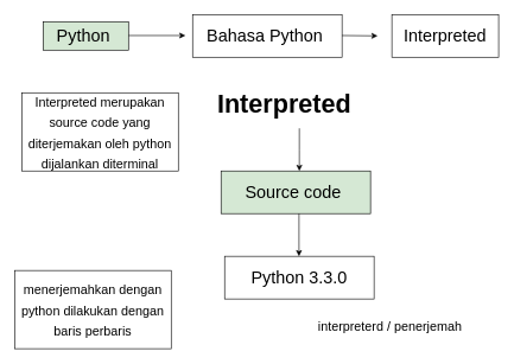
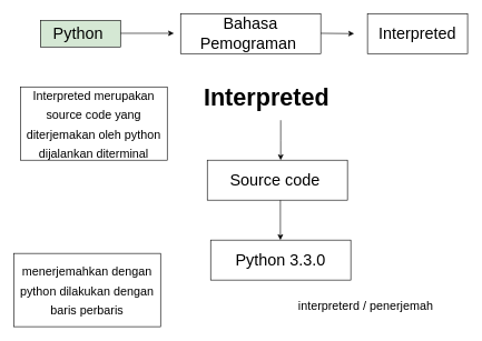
  <mxCell id="0" />
  <mxCell id="1" parent="0" />
  <mxCell id="2" value="&lt;font style=&quot;font-size: 24px;&quot;&gt;Python&amp;nbsp;&lt;/font&gt;" style="rounded=0;whiteSpace=wrap;html=1;fillColor=#d5e8d4;" vertex="1" parent="1"><mxGeometry x="60" y="30" width="120" height="40" as="geometry" /></mxCell>
  <mxCell id="3" value="" style="endArrow=classic;html=1;rounded=0;fontSize=24;" edge="1" parent="1"><mxGeometry width="50" height="50" relative="1" as="geometry"><mxPoint x="180" y="49.5" as="sourcePoint" /><mxPoint x="260" y="49.5" as="targetPoint" /><Array as="points" /></mxGeometry></mxCell>
- <mxCell id="4" value="Bahasa Python&amp;nbsp;" style="rounded=0;whiteSpace=wrap;html=1;fontSize=24;" vertex="1" parent="1"><mxGeometry x="270" y="20" width="210" height="60" as="geometry" /></mxCell>
+ <mxCell id="4" value="Bahasa Pemograman&amp;nbsp;" style="rounded=0;whiteSpace=wrap;html=1;fontSize=24;" vertex="1" parent="1"><mxGeometry x="270" y="20" width="210" height="60" as="geometry" /></mxCell>
  <mxCell id="5" value="" style="endArrow=classic;html=1;rounded=0;fontSize=24;" edge="1" parent="1"><mxGeometry width="50" height="50" relative="1" as="geometry"><mxPoint x="480" y="49.5" as="sourcePoint" /><mxPoint x="530" y="50" as="targetPoint" /></mxGeometry></mxCell>
  <mxCell id="6" value="Interpreted" style="rounded=0;whiteSpace=wrap;html=1;fontSize=24;" vertex="1" parent="1"><mxGeometry x="550" y="20" width="150" height="60" as="geometry" /></mxCell>
  <mxCell id="7" value="&lt;span style=&quot;font-size: 18px;&quot;&gt;Interpreted merupakan source code yang diterjemakan oleh python dijalankan diterminal&lt;/span&gt;" style="rounded=0;whiteSpace=wrap;html=1;fontSize=24;" vertex="1" parent="1"><mxGeometry x="30" y="130" width="220" height="110" as="geometry" /></mxCell>
  <mxCell id="8" style="edgeStyle=orthogonalEdgeStyle;rounded=0;orthogonalLoop=1;jettySize=auto;html=1;fontSize=18;" edge="1" parent="1" source="9"><mxGeometry relative="1" as="geometry"><mxPoint x="420" y="240" as="targetPoint" /></mxGeometry></mxCell>
  <mxCell id="9" value="&lt;h1&gt;Interpreted&lt;/h1&gt;" style="text;html=1;strokeColor=none;fillColor=none;spacing=5;spacingTop=-20;whiteSpace=wrap;overflow=hidden;rounded=0;fontSize=18;" vertex="1" parent="1"><mxGeometry x="300" y="110" width="240" height="70" as="geometry" /></mxCell>
- <mxCell id="10" value="Source code&amp;nbsp;" style="rounded=0;whiteSpace=wrap;html=1;fontSize=24;fillColor=#d5e8d4;" vertex="1" parent="1"><mxGeometry x="310" y="240" width="210" height="60" as="geometry" /></mxCell>
+ <mxCell id="10" value="Source code&amp;nbsp;" style="rounded=0;whiteSpace=wrap;html=1;fontSize=24;" vertex="1" parent="1"><mxGeometry x="310" y="240" width="210" height="60" as="geometry" /></mxCell>
  <mxCell id="11" style="edgeStyle=orthogonalEdgeStyle;rounded=0;orthogonalLoop=1;jettySize=auto;html=1;fontSize=18;" edge="1" parent="1"><mxGeometry relative="1" as="geometry"><mxPoint x="419.5" y="360" as="targetPoint" /><mxPoint x="419.5" y="300" as="sourcePoint" /></mxGeometry></mxCell>
  <mxCell id="12" value="Python 3.3.0" style="rounded=0;whiteSpace=wrap;html=1;fontSize=24;" vertex="1" parent="1"><mxGeometry x="315" y="360" width="210" height="60" as="geometry" /></mxCell>
  <mxCell id="13" value="interpreterd / penerjemah" style="text;html=1;strokeColor=none;fillColor=none;align=center;verticalAlign=middle;whiteSpace=wrap;rounded=0;fontSize=18;" vertex="1" parent="1"><mxGeometry x="440" y="445" width="215" height="30" as="geometry" /></mxCell>
  <mxCell id="14" value="&lt;span style=&quot;font-size: 18px;&quot;&gt;menerjemahkan dengan python dilakukan dengan baris perbaris&lt;/span&gt;" style="rounded=0;whiteSpace=wrap;html=1;fontSize=24;" vertex="1" parent="1"><mxGeometry x="20" y="380" width="220" height="110" as="geometry" /></mxCell>
